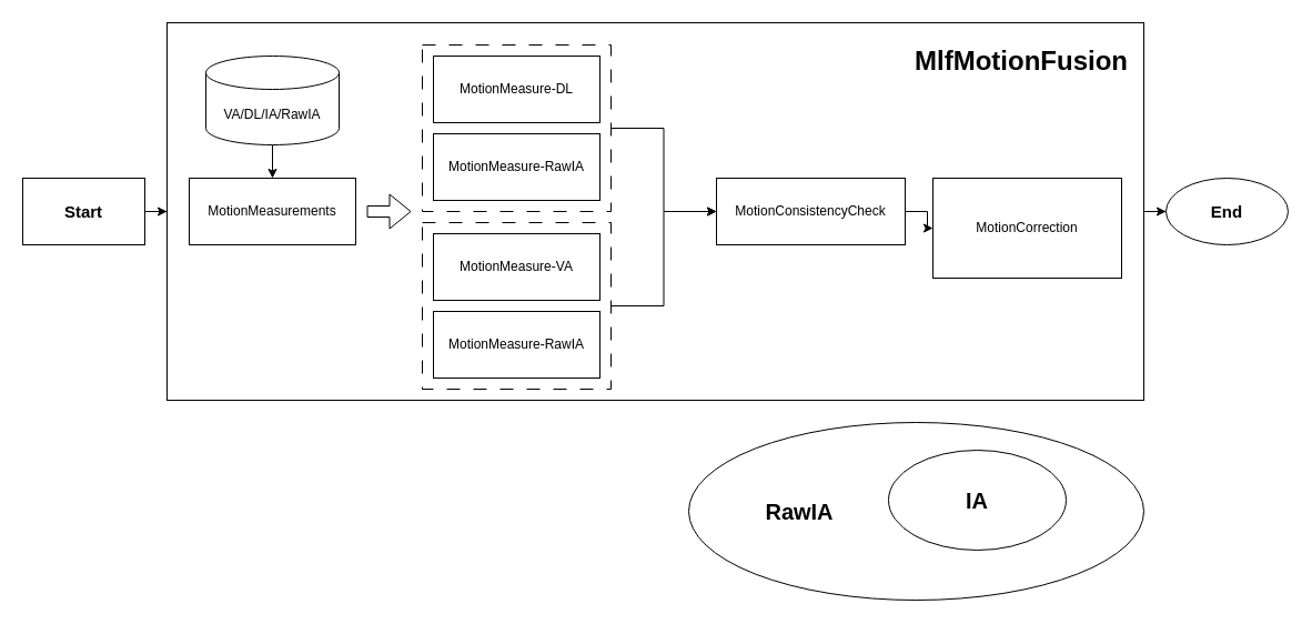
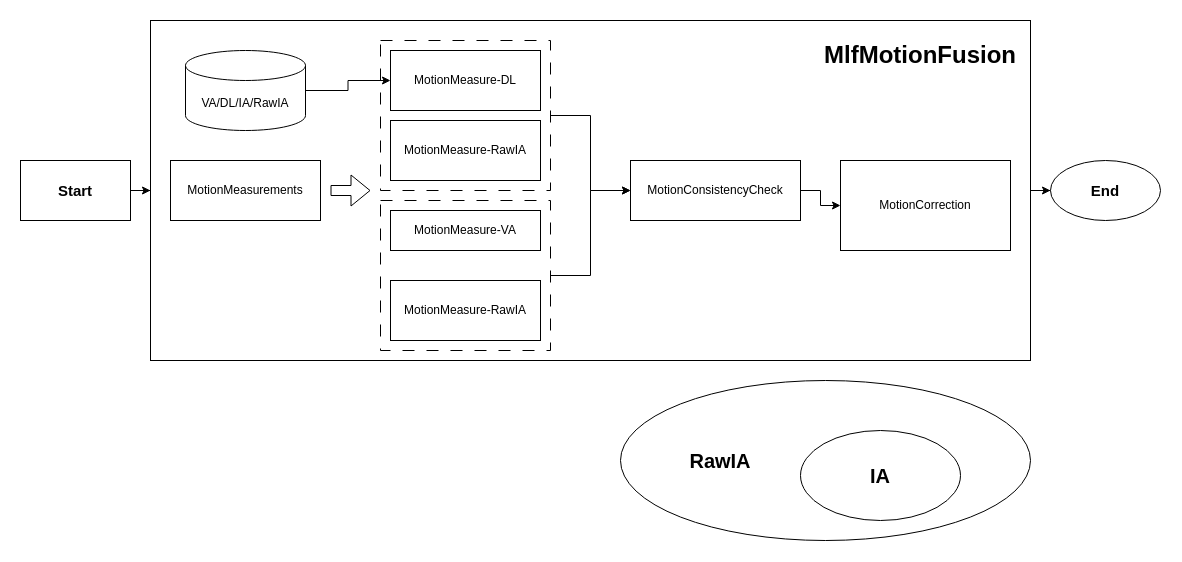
  <mxCell id="0" />
  <mxCell id="1" parent="0" />
  <mxCell id="2" style="edgeStyle=orthogonalEdgeStyle;rounded=0;orthogonalLoop=1;jettySize=auto;html=1;entryX=0;entryY=0.5;entryDx=0;entryDy=0;" edge="1" parent="1" source="3" target="21"><mxGeometry relative="1" as="geometry" /></mxCell>
  <mxCell id="3" value="" style="rounded=0;whiteSpace=wrap;html=1;" vertex="1" parent="1"><mxGeometry x="150" y="20" width="880" height="340" as="geometry" /></mxCell>
  <mxCell id="4" style="edgeStyle=orthogonalEdgeStyle;rounded=0;orthogonalLoop=1;jettySize=auto;html=1;entryX=0;entryY=0.5;entryDx=0;entryDy=0;" edge="1" parent="1" source="5" target="13"><mxGeometry relative="1" as="geometry" /></mxCell>
  <mxCell id="5" value="" style="rounded=0;whiteSpace=wrap;html=1;dashed=1;dashPattern=12 12;" vertex="1" parent="1"><mxGeometry x="380" y="40" width="170" height="150" as="geometry" /></mxCell>
  <mxCell id="6" value="MotionMeasurements" style="rounded=0;whiteSpace=wrap;html=1;" vertex="1" parent="1"><mxGeometry x="170" y="160" width="150" height="60" as="geometry" /></mxCell>
  <mxCell id="7" value="MotionMeasure-RawIA" style="rounded=0;whiteSpace=wrap;html=1;" vertex="1" parent="1"><mxGeometry x="390" y="120" width="150" height="60" as="geometry" /></mxCell>
  <mxCell id="8" value="MotionMeasure-DL" style="rounded=0;whiteSpace=wrap;html=1;" vertex="1" parent="1"><mxGeometry x="390" y="50" width="150" height="60" as="geometry" /></mxCell>
- <mxCell id="9" style="edgeStyle=orthogonalEdgeStyle;rounded=0;orthogonalLoop=1;jettySize=auto;html=1;" edge="1" parent="1" source="10" target="6"><mxGeometry relative="1" as="geometry" /></mxCell>
+ <mxCell id="9" style="edgeStyle=orthogonalEdgeStyle;rounded=0;orthogonalLoop=1;jettySize=auto;html=1;" edge="1" parent="1" source="10" target="8"><mxGeometry relative="1" as="geometry" /></mxCell>
  <mxCell id="10" value="VA/DL/IA/RawIA" style="shape=cylinder3;whiteSpace=wrap;html=1;boundedLbl=1;backgroundOutline=1;size=15;" vertex="1" parent="1"><mxGeometry x="185" y="50" width="120" height="80" as="geometry" /></mxCell>
  <mxCell id="11" value="" style="shape=flexArrow;endArrow=classic;html=1;rounded=0;" edge="1" parent="1"><mxGeometry width="50" height="50" relative="1" as="geometry"><mxPoint x="330" y="190" as="sourcePoint" /><mxPoint x="370" y="190" as="targetPoint" /></mxGeometry></mxCell>
  <mxCell id="12" style="edgeStyle=orthogonalEdgeStyle;rounded=0;orthogonalLoop=1;jettySize=auto;html=1;entryX=0;entryY=0.5;entryDx=0;entryDy=0;" edge="1" parent="1" source="13" target="18"><mxGeometry relative="1" as="geometry" /></mxCell>
- <mxCell id="13" value="MotionConsistencyCheck" style="rounded=0;whiteSpace=wrap;html=1;" vertex="1" parent="1"><mxGeometry x="645" y="160" width="170" height="60" as="geometry" /></mxCell>
+ <mxCell id="13" value="MotionConsistencyCheck" style="rounded=0;whiteSpace=wrap;html=1;" vertex="1" parent="1"><mxGeometry x="630" y="160" width="170" height="60" as="geometry" /></mxCell>
  <mxCell id="14" style="edgeStyle=orthogonalEdgeStyle;rounded=0;orthogonalLoop=1;jettySize=auto;html=1;entryX=0;entryY=0.5;entryDx=0;entryDy=0;" edge="1" parent="1" source="15" target="13"><mxGeometry relative="1" as="geometry" /></mxCell>
  <mxCell id="15" value="" style="rounded=0;whiteSpace=wrap;html=1;dashed=1;dashPattern=12 12;" vertex="1" parent="1"><mxGeometry x="380" y="200" width="170" height="150" as="geometry" /></mxCell>
  <mxCell id="16" value="MotionMeasure-RawIA" style="rounded=0;whiteSpace=wrap;html=1;" vertex="1" parent="1"><mxGeometry x="390" y="280" width="150" height="60" as="geometry" /></mxCell>
- <mxCell id="17" value="MotionMeasure-VA" style="rounded=0;whiteSpace=wrap;html=1;" vertex="1" parent="1"><mxGeometry x="390" y="210" width="150" height="60" as="geometry" /></mxCell>
+ <mxCell id="17" value="MotionMeasure-VA" style="rounded=0;whiteSpace=wrap;html=1;" vertex="1" parent="1"><mxGeometry x="390" y="210" width="150" height="40" as="geometry" /></mxCell>
  <mxCell id="18" value="MotionCorrection" style="rounded=0;whiteSpace=wrap;html=1;" vertex="1" parent="1"><mxGeometry x="840" y="160" width="170" height="90" as="geometry" /></mxCell>
  <mxCell id="19" style="edgeStyle=orthogonalEdgeStyle;rounded=0;orthogonalLoop=1;jettySize=auto;html=1;" edge="1" parent="1" source="20" target="3"><mxGeometry relative="1" as="geometry" /></mxCell>
  <mxCell id="20" value="&lt;b style=&quot;font-size: 15px;&quot;&gt;Start&lt;/b&gt;" style="whiteSpace=wrap;html=1;fontSize=15;rounded=0;" vertex="1" parent="1"><mxGeometry x="20" y="160" width="110" height="60" as="geometry" /></mxCell>
  <mxCell id="21" value="&lt;b style=&quot;font-size: 15px;&quot;&gt;End&lt;/b&gt;" style="ellipse;whiteSpace=wrap;html=1;fontSize=15;" vertex="1" parent="1"><mxGeometry x="1050" y="160" width="110" height="60" as="geometry" /></mxCell>
  <mxCell id="22" value="" style="ellipse;whiteSpace=wrap;html=1;" vertex="1" parent="1"><mxGeometry x="620" y="380" width="410" height="160" as="geometry" /></mxCell>
- <mxCell id="23" value="&lt;b&gt;&lt;font style=&quot;font-size: 20px;&quot;&gt;IA&lt;/font&gt;&lt;/b&gt;" style="ellipse;whiteSpace=wrap;html=1;" vertex="1" parent="1"><mxGeometry x="800" y="405" width="160" height="90" as="geometry" /></mxCell>
+ <mxCell id="23" value="&lt;b&gt;&lt;font style=&quot;font-size: 20px;&quot;&gt;IA&lt;/font&gt;&lt;/b&gt;" style="ellipse;whiteSpace=wrap;html=1;" vertex="1" parent="1"><mxGeometry x="800" y="430" width="160" height="90" as="geometry" /></mxCell>
  <mxCell id="24" value="&lt;font style=&quot;font-size: 20px;&quot;&gt;&lt;b&gt;RawIA&lt;/b&gt;&lt;/font&gt;" style="text;html=1;align=center;verticalAlign=middle;whiteSpace=wrap;rounded=0;" vertex="1" parent="1"><mxGeometry x="690" y="445" width="60" height="30" as="geometry" /></mxCell>
  <mxCell id="25" value="MlfMotionFusion" style="text;html=1;align=center;verticalAlign=middle;whiteSpace=wrap;rounded=0;fontStyle=1;fontSize=24;" vertex="1" parent="1"><mxGeometry x="890" y="40" width="60" height="30" as="geometry" /></mxCell>
